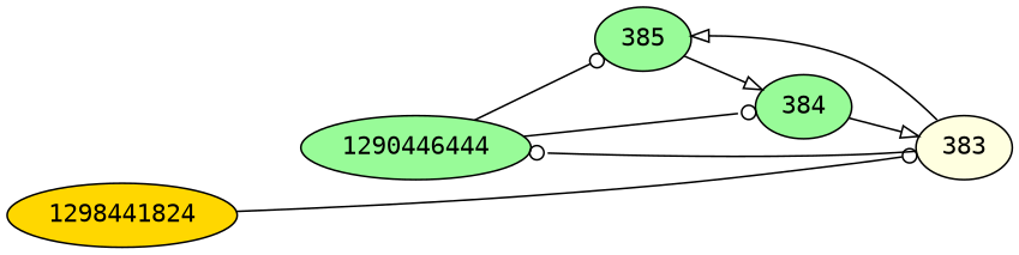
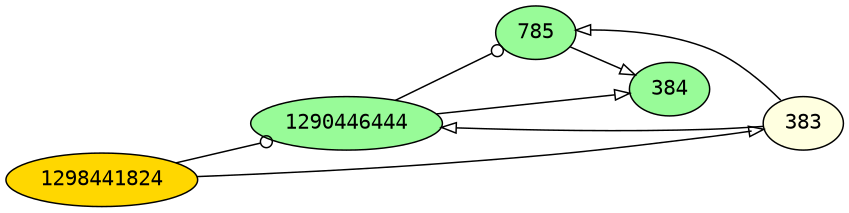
  strict digraph {
    fontname="DejaVu Sans Mono"
    rankdir=LR
    node [fillcolor=palegreen fontname="DejaVu Sans Mono" style=filled]
    edge [arrowhead=onormal fontname="DejaVu Sans Mono"]
    n1 [fillcolor=gold label=1298441824]
    1290446444
    383 [fillcolor=lightyellow]
-   385
+   385 [label=785]
    384
-   n1 -> 383 [arrowhead=odot]
+   n1 -> 1290446444 [arrowhead=odot]
+   n1 -> 383
    1290446444 -> 385 [arrowhead=odot]
-   1290446444 -> 384 [arrowhead=odot]
-   383 -> 1290446444 [arrowhead=odot]
+   1290446444 -> 384
+   383 -> 1290446444
    383 -> 385
    385 -> 384
-   384 -> 383
  }
